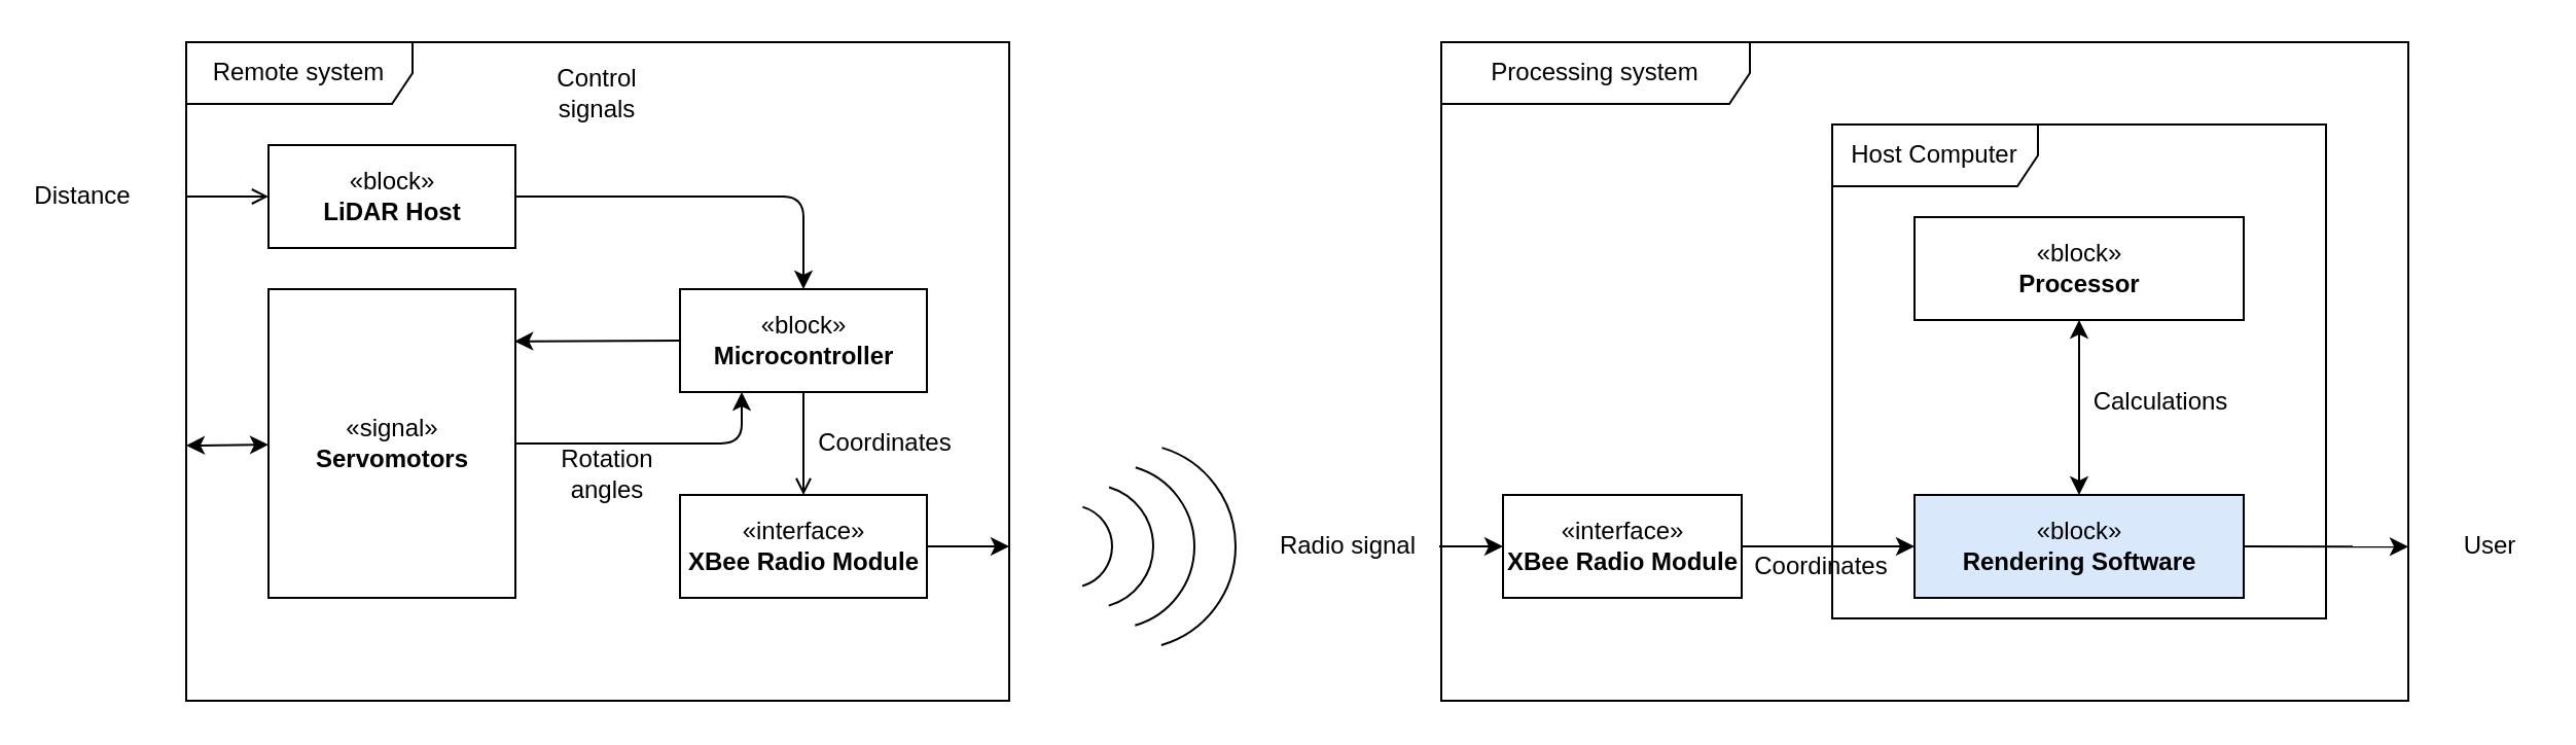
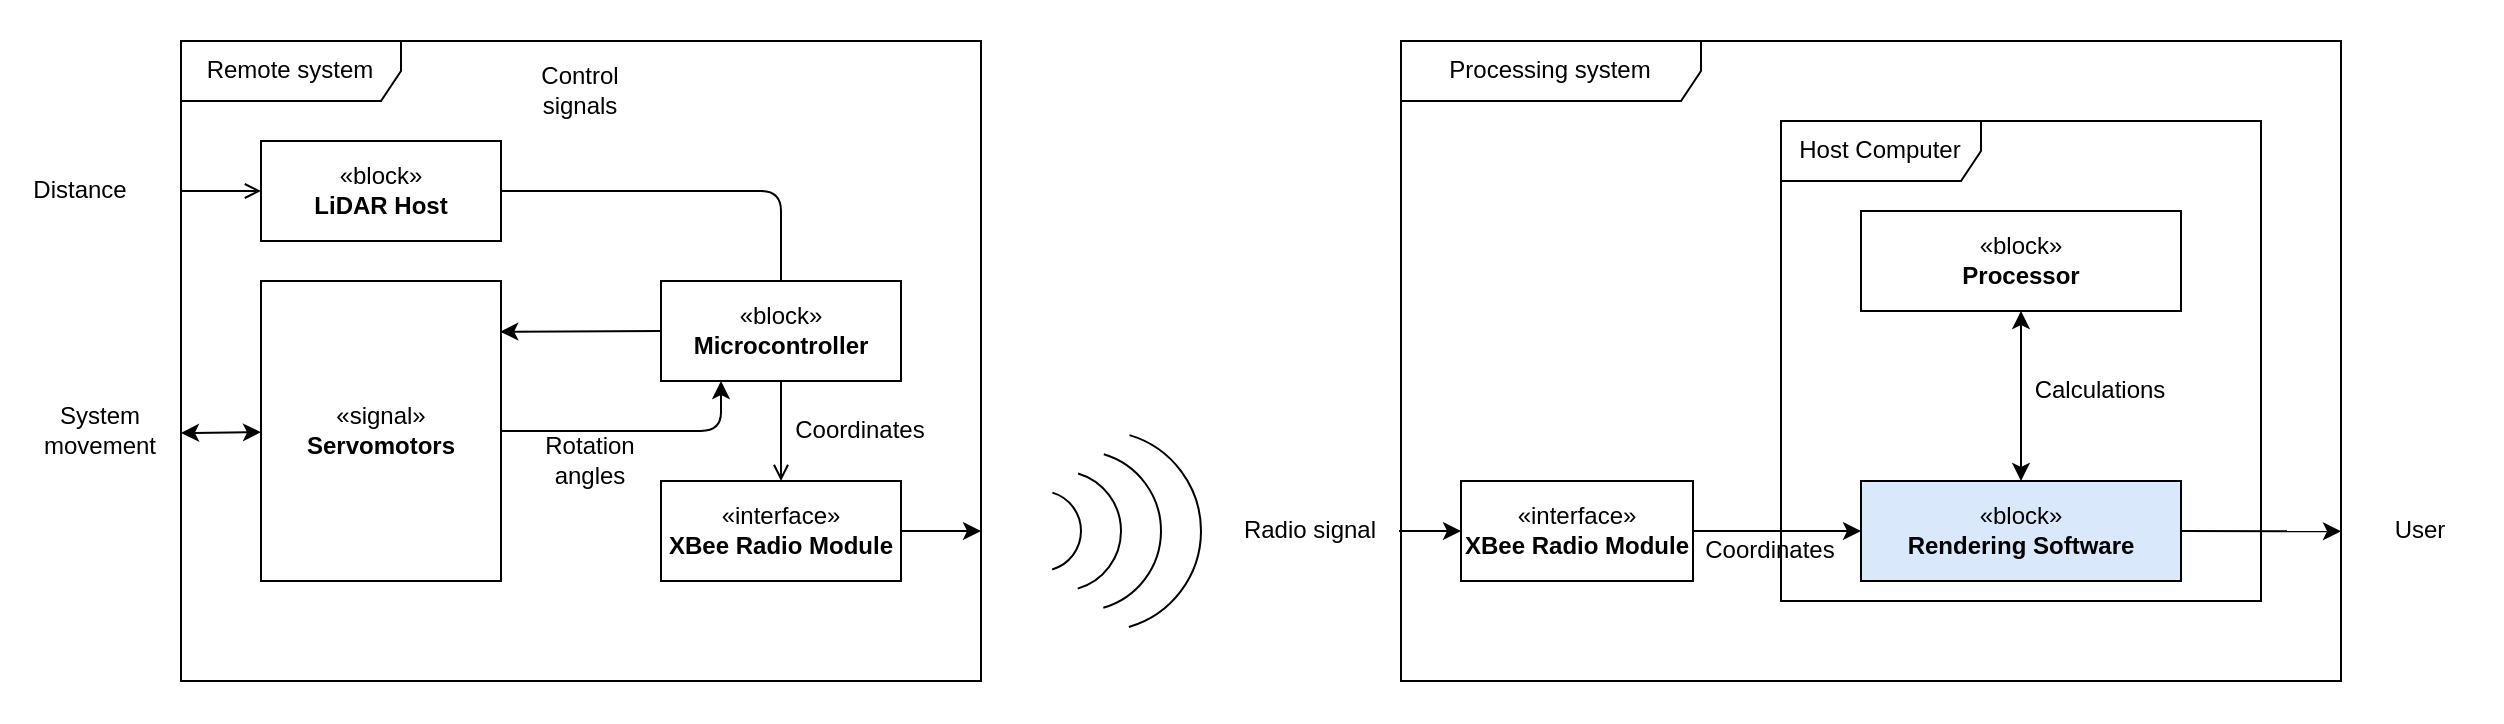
  <mxCell id="0" />
  <mxCell id="1" parent="0" />
  <mxCell id="2" value="Remote system" style="shape=umlFrame;whiteSpace=wrap;html=1;width=110;height=30;" parent="1" vertex="1"><mxGeometry x="90" y="20" width="400" height="320" as="geometry" /></mxCell>
  <mxCell id="3" value="«block»&lt;br&gt;&lt;b&gt;LiDAR Host&lt;/b&gt;" style="html=1;" parent="1" vertex="1"><mxGeometry x="130" y="70" width="120" height="50" as="geometry" /></mxCell>
  <mxCell id="4" value="" style="endArrow=open;html=1;entryX=0;entryY=0.5;entryDx=0;entryDy=0;endFill=0;" parent="1" target="3" edge="1"><mxGeometry width="50" height="50" relative="1" as="geometry"><mxPoint x="90" y="95" as="sourcePoint" /><mxPoint x="140" y="170" as="targetPoint" /></mxGeometry></mxCell>
  <mxCell id="5" value="Distance" style="text;html=1;strokeColor=none;fillColor=none;align=center;verticalAlign=middle;whiteSpace=wrap;rounded=0;" parent="1" vertex="1"><mxGeometry x="20" y="85" width="40" height="20" as="geometry" /></mxCell>
  <mxCell id="6" value="" style="edgeStyle=orthogonalEdgeStyle;rounded=0;orthogonalLoop=1;jettySize=auto;html=1;endArrow=open;endFill=0;strokeColor=#000000;" parent="1" source="7" target="8" edge="1"><mxGeometry relative="1" as="geometry" /></mxCell>
  <mxCell id="7" value="«block»&lt;br&gt;&lt;b&gt;Microcontroller&lt;/b&gt;" style="html=1;" parent="1" vertex="1"><mxGeometry x="330" y="140" width="120" height="50" as="geometry" /></mxCell>
  <mxCell id="8" value="«interface»&lt;br&gt;&lt;b&gt;XBee Radio Module&lt;/b&gt;" style="html=1;" parent="1" vertex="1"><mxGeometry x="330" y="240" width="120" height="50" as="geometry" /></mxCell>
  <mxCell id="9" value="" style="endArrow=classic;html=1;strokeColor=#000000;exitX=1;exitY=0.5;exitDx=0;exitDy=0;" parent="1" source="8" edge="1"><mxGeometry width="50" height="50" relative="1" as="geometry"><mxPoint x="400" y="330" as="sourcePoint" /><mxPoint x="490" y="265" as="targetPoint" /></mxGeometry></mxCell>
  <mxCell id="10" value="Processing system" style="shape=umlFrame;whiteSpace=wrap;html=1;width=150;height=30;" parent="1" vertex="1"><mxGeometry x="700" y="20" width="470" height="320" as="geometry" /></mxCell>
  <mxCell id="11" value="«interface»&lt;br&gt;&lt;b&gt;XBee Radio Module&lt;/b&gt;" style="html=1;" parent="1" vertex="1"><mxGeometry x="730" y="240" width="116" height="50" as="geometry" /></mxCell>
  <mxCell id="12" value="" style="endArrow=classic;html=1;strokeColor=#000000;entryX=0;entryY=0.5;entryDx=0;entryDy=0;" parent="1" target="11" edge="1"><mxGeometry width="50" height="50" relative="1" as="geometry"><mxPoint x="699" y="265" as="sourcePoint" /><mxPoint x="680" y="250" as="targetPoint" /></mxGeometry></mxCell>
  <mxCell id="13" value="" style="verticalLabelPosition=bottom;verticalAlign=top;html=1;shape=mxgraph.basic.arc;startAngle=0.546;endAngle=0.955;rotation=-180;" parent="1" vertex="1"><mxGeometry x="500" y="215" width="100" height="100" as="geometry" /></mxCell>
  <mxCell id="14" value="" style="verticalLabelPosition=bottom;verticalAlign=top;html=1;shape=mxgraph.basic.arc;startAngle=0.546;endAngle=0.955;rotation=-180;" parent="1" vertex="1"><mxGeometry x="500" y="225" width="80" height="80" as="geometry" /></mxCell>
  <mxCell id="15" value="" style="verticalLabelPosition=bottom;verticalAlign=top;html=1;shape=mxgraph.basic.arc;startAngle=0.546;endAngle=0.955;rotation=-180;" parent="1" vertex="1"><mxGeometry x="500" y="235" width="60" height="60" as="geometry" /></mxCell>
  <mxCell id="16" value="" style="verticalLabelPosition=bottom;verticalAlign=top;html=1;shape=mxgraph.basic.arc;startAngle=0.546;endAngle=0.955;rotation=-180;" parent="1" vertex="1"><mxGeometry x="500" y="245" width="40" height="40" as="geometry" /></mxCell>
  <mxCell id="17" value="Radio signal" style="text;html=1;strokeColor=none;fillColor=none;align=center;verticalAlign=middle;whiteSpace=wrap;rounded=0;" parent="1" vertex="1"><mxGeometry x="610" y="255" width="90" height="20" as="geometry" /></mxCell>
  <mxCell id="18" value="«signal»&lt;br&gt;&lt;b&gt;Servomotors&lt;/b&gt;" style="html=1;" parent="1" vertex="1"><mxGeometry x="130" y="140" width="120" height="150" as="geometry" /></mxCell>
  <mxCell id="19" value="" style="endArrow=classic;startArrow=classic;html=1;strokeColor=#000000;" parent="1" target="18" edge="1"><mxGeometry width="50" height="50" relative="1" as="geometry"><mxPoint x="90" y="216" as="sourcePoint" /><mxPoint x="310" y="260" as="targetPoint" /></mxGeometry></mxCell>
+ <mxCell id="20" value="System movement" style="text;html=1;strokeColor=none;fillColor=none;align=center;verticalAlign=middle;whiteSpace=wrap;rounded=0;" parent="1" vertex="1"><mxGeometry x="30" y="205" width="40" height="20" as="geometry" /></mxCell>
  <mxCell id="21" value="" style="endArrow=classic;html=1;strokeColor=#000000;exitX=0;exitY=0.5;exitDx=0;exitDy=0;entryX=0.997;entryY=0.169;entryDx=0;entryDy=0;entryPerimeter=0;" parent="1" source="7" target="18" edge="1"><mxGeometry width="50" height="50" relative="1" as="geometry"><mxPoint x="130" y="270" as="sourcePoint" /><mxPoint x="180" y="220" as="targetPoint" /></mxGeometry></mxCell>
  <mxCell id="22" value="Control signals" style="text;html=1;strokeColor=none;fillColor=none;align=center;verticalAlign=middle;whiteSpace=wrap;rounded=0;" parent="1" vertex="1"><mxGeometry x="270" y="35" width="40" height="20" as="geometry" /></mxCell>
  <mxCell id="23" value="" style="endArrow=classic;html=1;strokeColor=#000000;exitX=1;exitY=0.5;exitDx=0;exitDy=0;entryX=0.25;entryY=1;entryDx=0;entryDy=0;" parent="1" source="18" target="7" edge="1"><mxGeometry width="50" height="50" relative="1" as="geometry"><mxPoint x="130" y="200" as="sourcePoint" /><mxPoint x="180" y="150" as="targetPoint" /><Array as="points"><mxPoint x="360" y="215" /></Array></mxGeometry></mxCell>
  <mxCell id="24" value="Rotation angles" style="text;html=1;strokeColor=none;fillColor=none;align=center;verticalAlign=middle;whiteSpace=wrap;rounded=0;" parent="1" vertex="1"><mxGeometry x="260" y="220" width="70" height="20" as="geometry" /></mxCell>
  <mxCell id="25" value="Coordinates" style="text;html=1;strokeColor=none;fillColor=none;align=center;verticalAlign=middle;whiteSpace=wrap;rounded=0;" parent="1" vertex="1"><mxGeometry x="410" y="205" width="40" height="20" as="geometry" /></mxCell>
- <mxCell id="26" value="" style="endArrow=classic;html=1;strokeColor=#000000;exitX=1;exitY=0.5;exitDx=0;exitDy=0;entryX=0.5;entryY=0;entryDx=0;entryDy=0;" parent="1" source="3" target="7" edge="1"><mxGeometry width="50" height="50" relative="1" as="geometry"><mxPoint x="130" y="190" as="sourcePoint" /><mxPoint x="180" y="140" as="targetPoint" /><Array as="points"><mxPoint x="390" y="95" /></Array></mxGeometry></mxCell>
+ <mxCell id="26" value="" style="endArrow=none;html=1;strokeColor=#000000;exitX=1;exitY=0.5;exitDx=0;exitDy=0;entryX=0.5;entryY=0;entryDx=0;entryDy=0;" parent="1" source="3" target="7" edge="1"><mxGeometry width="50" height="50" relative="1" as="geometry"><mxPoint x="130" y="190" as="sourcePoint" /><mxPoint x="180" y="140" as="targetPoint" /><Array as="points"><mxPoint x="390" y="95" /></Array></mxGeometry></mxCell>
  <mxCell id="27" value="Coordinates" style="text;html=1;strokeColor=none;fillColor=none;align=center;verticalAlign=middle;whiteSpace=wrap;rounded=0;" parent="1" vertex="1"><mxGeometry x="860" y="265" width="50" height="20" as="geometry" /></mxCell>
  <mxCell id="28" value="Host Computer" style="shape=umlFrame;whiteSpace=wrap;html=1;width=100;height=30;" parent="1" vertex="1"><mxGeometry x="890" y="60" width="240" height="240" as="geometry" /></mxCell>
  <mxCell id="29" value="«block»&lt;br&gt;&lt;b&gt;Rendering Software&lt;/b&gt;" style="html=1;fillColor=#dae8fc;" parent="1" vertex="1"><mxGeometry x="930" y="240" width="160" height="50" as="geometry" /></mxCell>
  <mxCell id="30" value="«block»&lt;br&gt;&lt;b&gt;Processor&lt;/b&gt;" style="html=1;" parent="1" vertex="1"><mxGeometry x="930" y="105" width="160" height="50" as="geometry" /></mxCell>
  <mxCell id="31" value="" style="endArrow=classic;html=1;strokeColor=#000000;exitX=1;exitY=0.5;exitDx=0;exitDy=0;entryX=0;entryY=0.5;entryDx=0;entryDy=0;" parent="1" source="11" target="29" edge="1"><mxGeometry width="50" height="50" relative="1" as="geometry"><mxPoint x="1070" y="270" as="sourcePoint" /><mxPoint x="1120" y="220" as="targetPoint" /></mxGeometry></mxCell>
  <mxCell id="32" value="" style="endArrow=classic;startArrow=classic;html=1;strokeColor=#000000;entryX=0.5;entryY=1;entryDx=0;entryDy=0;exitX=0.5;exitY=0;exitDx=0;exitDy=0;" parent="1" source="29" target="30" edge="1"><mxGeometry width="50" height="50" relative="1" as="geometry"><mxPoint x="900" y="250" as="sourcePoint" /><mxPoint x="950" y="200" as="targetPoint" /></mxGeometry></mxCell>
  <mxCell id="33" value="Calculations" style="text;html=1;strokeColor=none;fillColor=none;align=center;verticalAlign=middle;whiteSpace=wrap;rounded=0;" parent="1" vertex="1"><mxGeometry x="1030" y="185" width="40" height="20" as="geometry" /></mxCell>
  <mxCell id="34" value="" style="endArrow=classic;html=1;strokeColor=#000000;exitX=1;exitY=0.5;exitDx=0;exitDy=0;entryX=1;entryY=0.766;entryDx=0;entryDy=0;entryPerimeter=0;" parent="1" source="29" target="10" edge="1"><mxGeometry width="50" height="50" relative="1" as="geometry"><mxPoint x="1140" y="250" as="sourcePoint" /><mxPoint x="1190" y="200" as="targetPoint" /></mxGeometry></mxCell>
  <mxCell id="35" value="User" style="text;html=1;strokeColor=none;fillColor=none;align=center;verticalAlign=middle;whiteSpace=wrap;rounded=0;" parent="1" vertex="1"><mxGeometry x="1190" y="255" width="40" height="20" as="geometry" /></mxCell>
